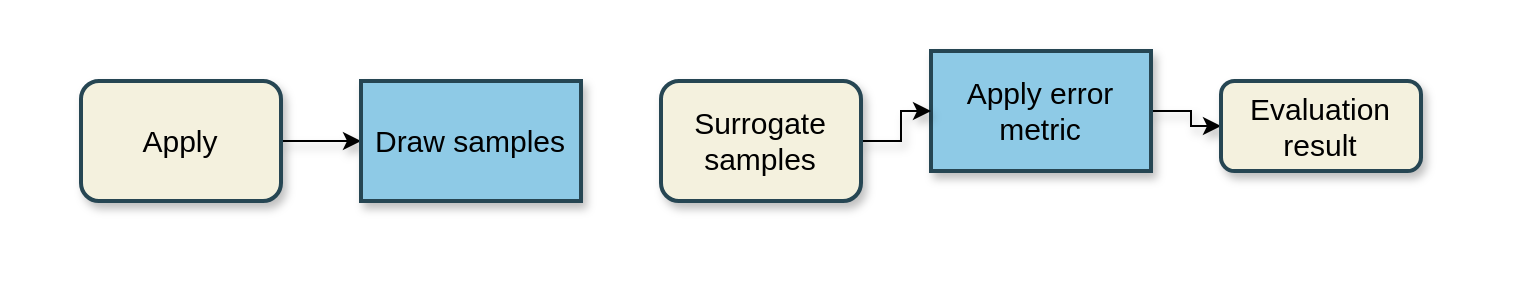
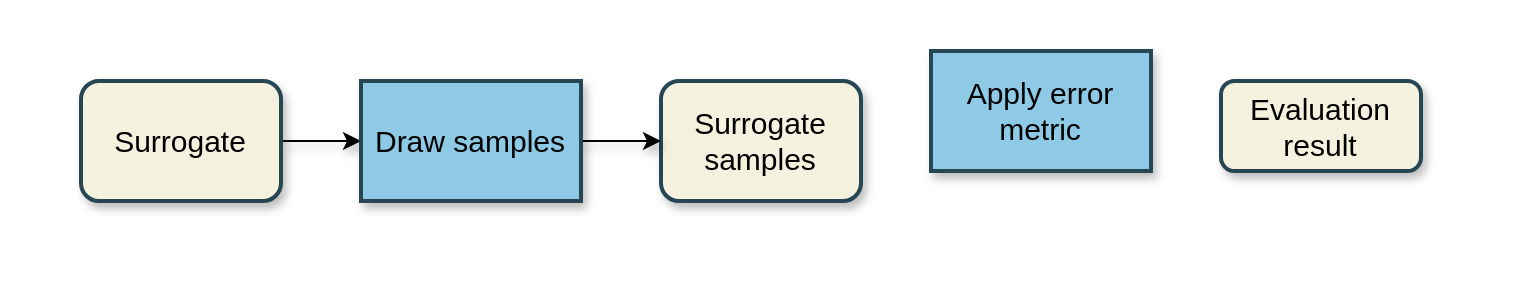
  <mxCell id="0" />
  <mxCell id="1" parent="0" />
  <mxCell id="2" value="" style="swimlane;sketch=0;startSize=23;movable=0;fontSize=15;fontStyle=0;fillColor=none;strokeColor=none;" parent="1" vertex="1"><mxGeometry x="20" y="20" width="720" height="100" as="geometry" /></mxCell>
  <mxCell id="3" style="edgeStyle=orthogonalEdgeStyle;rounded=0;orthogonalLoop=1;jettySize=auto;html=1;entryX=0;entryY=0.5;entryDx=0;entryDy=0;shadow=1;" parent="2" source="4" target="11" edge="1"><mxGeometry relative="1" as="geometry" /></mxCell>
- <mxCell id="4" value="&lt;font style=&quot;font-size: 15px;&quot;&gt;Apply&lt;/font&gt;" style="rounded=1;whiteSpace=wrap;html=1;sketch=0;fillColor=#F4F1DE;fontSize=15;shadow=1;strokeColor=#264653;strokeWidth=2;" parent="2" vertex="1"><mxGeometry x="20" y="20" width="100" height="60" as="geometry" /></mxCell>
- <mxCell id="5" style="edgeStyle=orthogonalEdgeStyle;rounded=0;orthogonalLoop=1;jettySize=auto;html=1;entryX=0;entryY=0.5;entryDx=0;entryDy=0;shadow=1;" parent="2" source="6" target="7" edge="1"><mxGeometry relative="1" as="geometry" /></mxCell>
+ <mxCell id="4" value="&lt;font style=&quot;font-size: 15px;&quot;&gt;Surrogate&lt;/font&gt;" style="rounded=1;whiteSpace=wrap;html=1;sketch=0;fillColor=#F4F1DE;fontSize=15;shadow=1;strokeColor=#264653;strokeWidth=2;" parent="2" vertex="1"><mxGeometry x="20" y="20" width="100" height="60" as="geometry" /></mxCell>
  <mxCell id="6" value="Apply error metric" style="rounded=0;whiteSpace=wrap;html=1;sketch=0;fillColor=#8ecae6;strokeColor=#264653;fontSize=15;shadow=1;strokeWidth=2;glass=0;" parent="2" vertex="1"><mxGeometry x="445" y="5" width="110" height="60" as="geometry" /></mxCell>
  <mxCell id="7" value="&lt;font style=&quot;font-size: 15px&quot;&gt;Evaluation result&lt;/font&gt;" style="rounded=1;whiteSpace=wrap;html=1;sketch=0;fillColor=#F4F1DE;fontSize=15;shadow=1;strokeColor=#264653;strokeWidth=2;" parent="2" vertex="1"><mxGeometry x="590" y="20" width="100" height="45" as="geometry" /></mxCell>
- <mxCell id="8" style="edgeStyle=orthogonalEdgeStyle;rounded=0;orthogonalLoop=1;jettySize=auto;html=1;entryX=0;entryY=0.5;entryDx=0;entryDy=0;shadow=1;" parent="2" source="9" target="6" edge="1"><mxGeometry relative="1" as="geometry" /></mxCell>
  <mxCell id="9" value="&lt;font style=&quot;font-size: 15px&quot;&gt;Surrogate samples&lt;/font&gt;" style="rounded=1;whiteSpace=wrap;html=1;sketch=0;fillColor=#F4F1DE;fontSize=15;shadow=1;strokeColor=#264653;strokeWidth=2;" parent="2" vertex="1"><mxGeometry x="310" y="20" width="100" height="60" as="geometry" /></mxCell>
+ <mxCell id="10" style="edgeStyle=orthogonalEdgeStyle;rounded=0;orthogonalLoop=1;jettySize=auto;html=1;entryX=0;entryY=0.5;entryDx=0;entryDy=0;shadow=1;" parent="2" source="11" target="9" edge="1"><mxGeometry relative="1" as="geometry" /></mxCell>
  <mxCell id="11" value="Draw samples" style="rounded=0;whiteSpace=wrap;html=1;sketch=0;fillColor=#8ecae6;strokeColor=#264653;fontSize=15;shadow=1;strokeWidth=2;glass=0;" parent="2" vertex="1"><mxGeometry x="160" y="20" width="110" height="60" as="geometry" /></mxCell>
